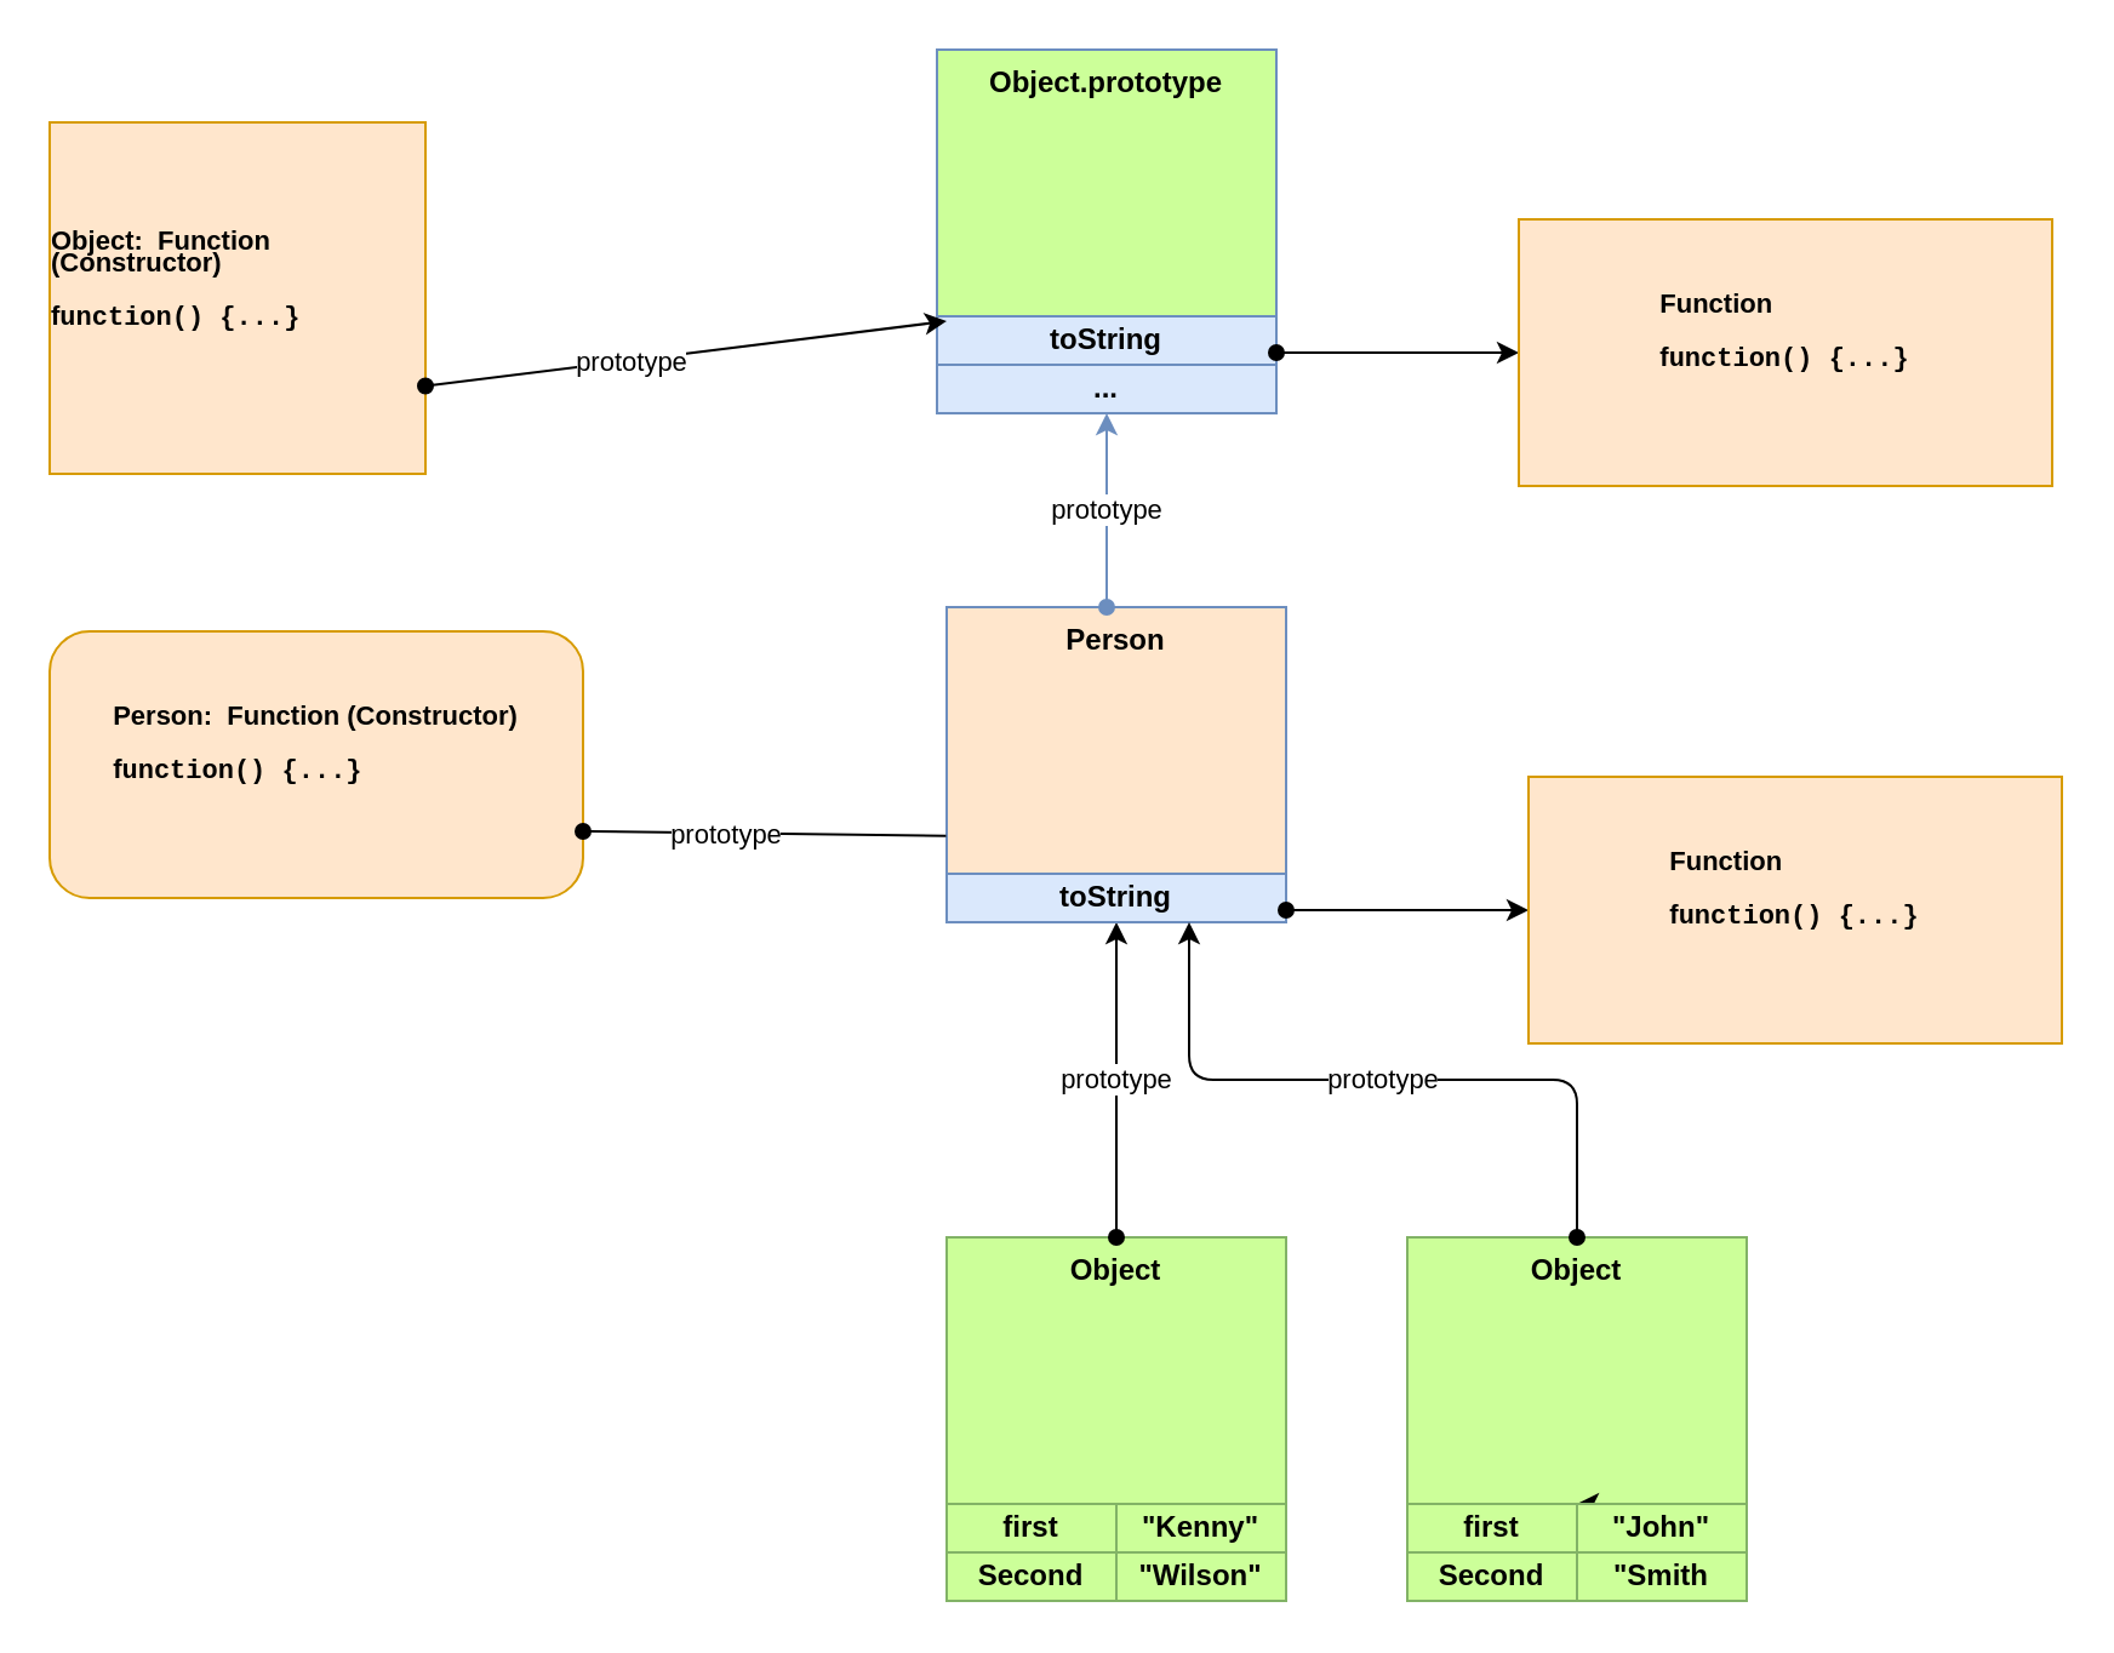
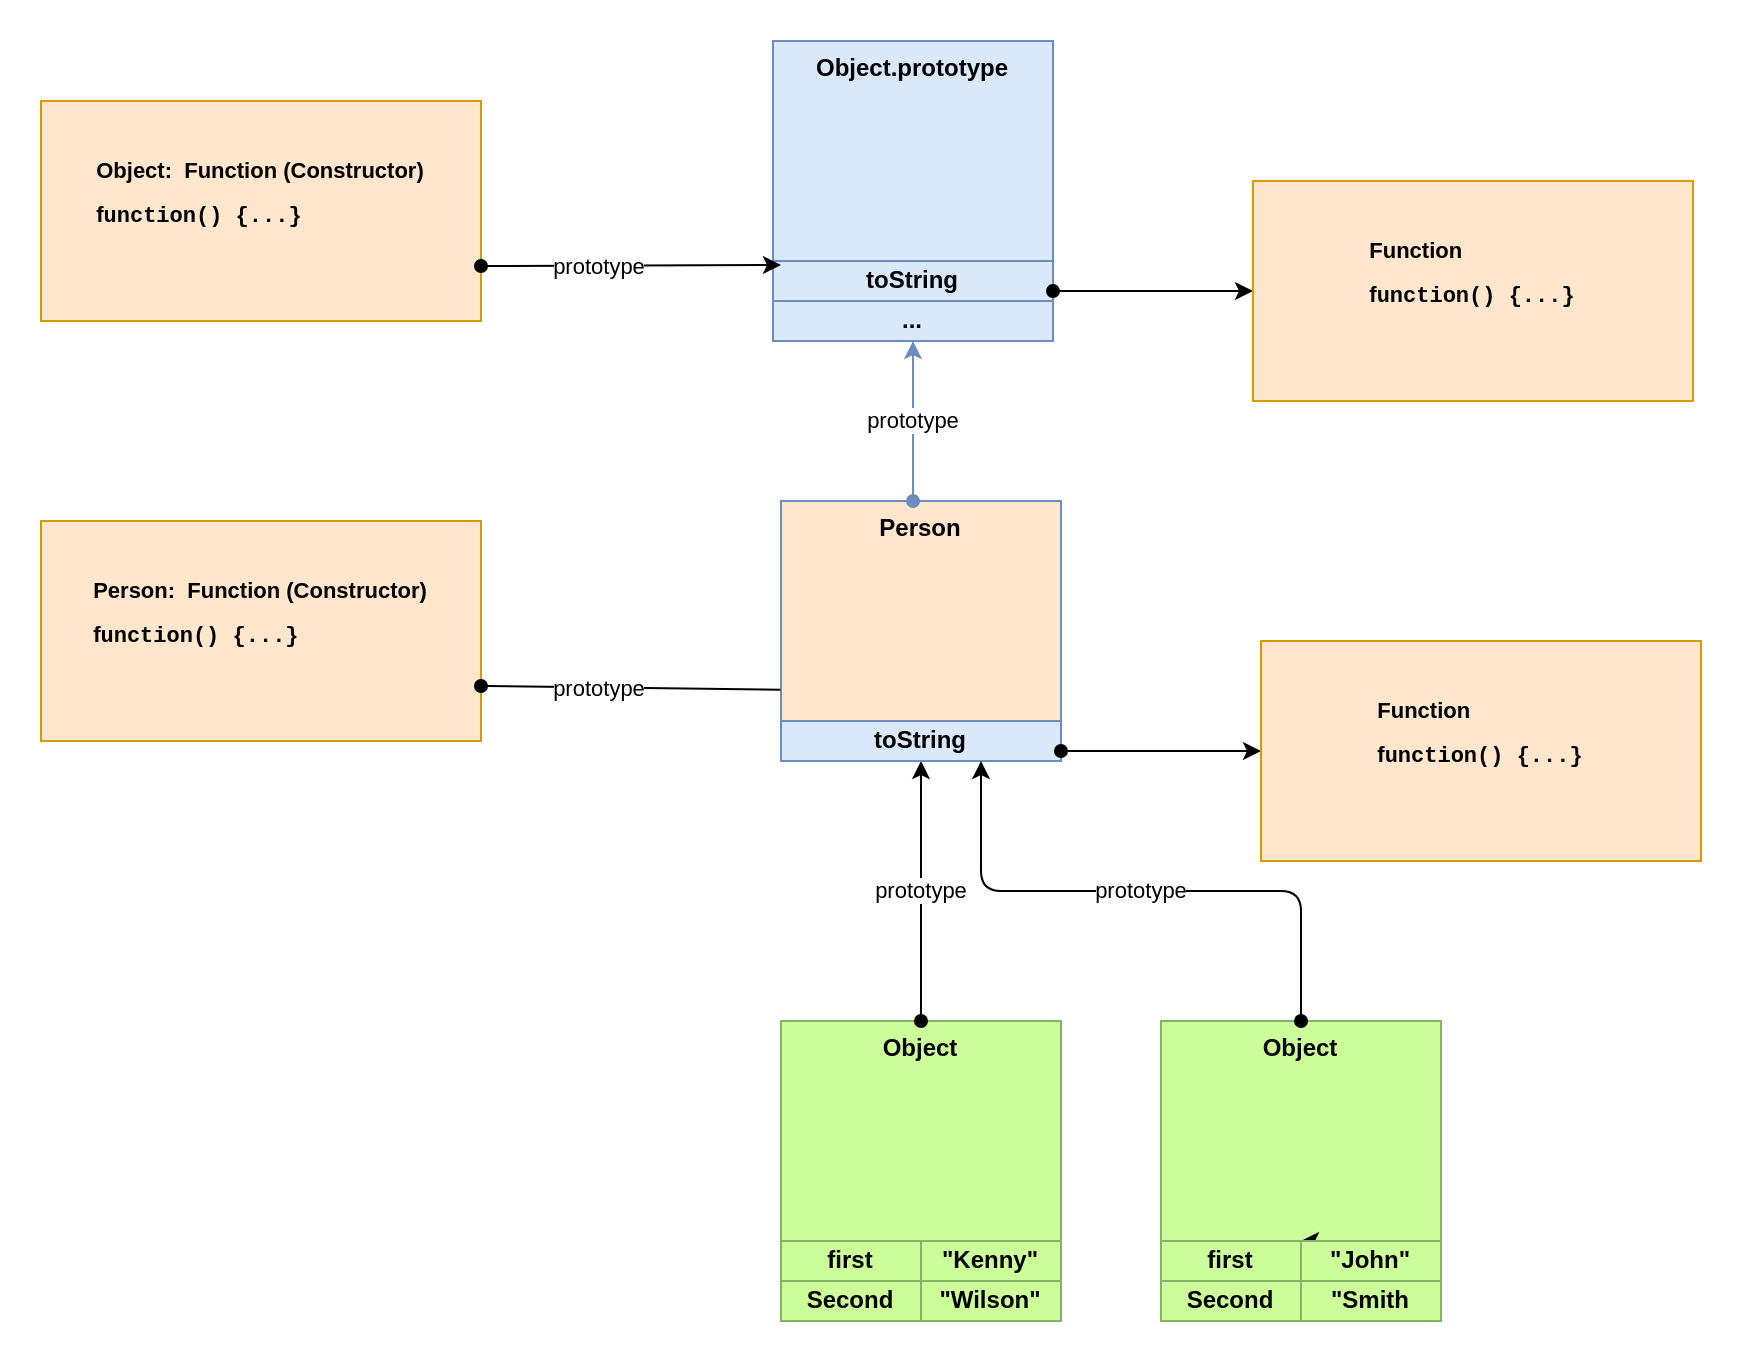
  <mxCell id="0" />
  <mxCell id="1" parent="0" />
  <mxCell id="2" value="Object&lt;div style=&quot;text-align: justify&quot;&gt;&lt;/div&gt;" style="rounded=0;whiteSpace=wrap;html=1;strokeColor=#82b366;fillColor=#CCFF99;fontStyle=1;verticalAlign=top;" parent="1" vertex="1"><mxGeometry x="390" y="510" width="140" height="110" as="geometry" /></mxCell>
  <mxCell id="3" value="toString" style="rounded=0;whiteSpace=wrap;html=1;strokeColor=#6c8ebf;fillColor=#dae8fc;fontStyle=1" parent="1" vertex="1"><mxGeometry x="386" y="130" width="140" height="20" as="geometry" /></mxCell>
- <mxCell id="4" value="Object.prototype&lt;div style=&quot;text-align: justify&quot;&gt;&lt;/div&gt;" style="rounded=0;whiteSpace=wrap;html=1;strokeColor=#6c8ebf;fillColor=#ccff99;fontStyle=1;verticalAlign=top;" parent="1" vertex="1"><mxGeometry x="386" y="20" width="140" height="110" as="geometry" /></mxCell>
+ <mxCell id="4" value="Object.prototype&lt;div style=&quot;text-align: justify&quot;&gt;&lt;/div&gt;" style="rounded=0;whiteSpace=wrap;html=1;strokeColor=#6c8ebf;fillColor=#dae8fc;fontStyle=1;verticalAlign=top;" parent="1" vertex="1"><mxGeometry x="386" y="20" width="140" height="110" as="geometry" /></mxCell>
  <mxCell id="5" value="" style="endArrow=classic;html=1;endFill=1;startArrow=oval;startFill=1;exitX=1;exitY=0.75;exitDx=0;exitDy=0;entryX=0;entryY=0.5;entryDx=0;entryDy=0;" parent="1" source="3" target="6" edge="1"><mxGeometry width="50" height="50" relative="1" as="geometry"><mxPoint x="596" y="0" as="sourcePoint" /><mxPoint x="646" y="-50" as="targetPoint" /></mxGeometry></mxCell>
  <mxCell id="6" value="&lt;p class=&quot;SourceCodeCxSpFirst&quot; style=&quot;text-align: left ; font-size: 11px ; line-height: 80%&quot;&gt;&lt;font style=&quot;font-size: 11px&quot;&gt;Function&lt;/font&gt;&lt;/p&gt;&lt;p class=&quot;SourceCodeCxSpFirst&quot; style=&quot;text-align: left ; font-size: 11px&quot;&gt;&lt;font style=&quot;font-size: 11px&quot;&gt;f&lt;font face=&quot;Courier New&quot;&gt;unction()&amp;nbsp;{...}&lt;/font&gt;&lt;/font&gt;&lt;/p&gt;&lt;br&gt;&lt;div style=&quot;text-align: justify&quot;&gt;&lt;/div&gt;" style="rounded=0;whiteSpace=wrap;html=1;strokeColor=#d79b00;fillColor=#ffe6cc;fontStyle=1" parent="1" vertex="1"><mxGeometry x="626" y="90" width="220" height="110" as="geometry" /></mxCell>
  <mxCell id="7" value="..." style="rounded=0;whiteSpace=wrap;html=1;strokeColor=#6c8ebf;fillColor=#dae8fc;fontStyle=1" parent="1" vertex="1"><mxGeometry x="386" y="150" width="140" height="20" as="geometry" /></mxCell>
  <mxCell id="8" value="prototype" style="endArrow=classic;html=1;endFill=1;startArrow=oval;startFill=1;exitX=0.5;exitY=0;exitDx=0;exitDy=0;entryX=0.5;entryY=1;entryDx=0;entryDy=0;" parent="1" source="2" target="9" edge="1"><mxGeometry width="50" height="50" relative="1" as="geometry"><mxPoint x="536" y="355" as="sourcePoint" /><mxPoint x="460" y="400" as="targetPoint" /></mxGeometry></mxCell>
  <mxCell id="9" value="toString" style="rounded=0;whiteSpace=wrap;html=1;strokeColor=#6c8ebf;fillColor=#dae8fc;fontStyle=1" parent="1" vertex="1"><mxGeometry x="390" y="360" width="140" height="20" as="geometry" /></mxCell>
  <mxCell id="10" value="Person&lt;div style=&quot;text-align: justify&quot;&gt;&lt;/div&gt;" style="rounded=0;whiteSpace=wrap;html=1;strokeColor=#6c8ebf;fillColor=#ffe6cc;fontStyle=1;verticalAlign=top;" parent="1" vertex="1"><mxGeometry x="390" y="250" width="140" height="110" as="geometry" /></mxCell>
  <mxCell id="11" value="" style="endArrow=classic;html=1;endFill=1;startArrow=oval;startFill=1;exitX=1;exitY=0.75;exitDx=0;exitDy=0;entryX=0;entryY=0.5;entryDx=0;entryDy=0;" parent="1" source="9" target="12" edge="1"><mxGeometry width="50" height="50" relative="1" as="geometry"><mxPoint x="600" y="230" as="sourcePoint" /><mxPoint x="650" y="180" as="targetPoint" /></mxGeometry></mxCell>
  <mxCell id="12" value="&lt;p class=&quot;SourceCodeCxSpFirst&quot; style=&quot;text-align: left ; font-size: 11px ; line-height: 80%&quot;&gt;&lt;font style=&quot;font-size: 11px&quot;&gt;Function&lt;/font&gt;&lt;/p&gt;&lt;p class=&quot;SourceCodeCxSpFirst&quot; style=&quot;text-align: left ; font-size: 11px&quot;&gt;&lt;font style=&quot;font-size: 11px&quot;&gt;f&lt;font face=&quot;Courier New&quot;&gt;unction()&amp;nbsp;{...}&lt;/font&gt;&lt;/font&gt;&lt;/p&gt;&lt;br&gt;&lt;div style=&quot;text-align: justify&quot;&gt;&lt;/div&gt;" style="rounded=0;whiteSpace=wrap;html=1;strokeColor=#d79b00;fillColor=#ffe6cc;fontStyle=1" parent="1" vertex="1"><mxGeometry x="630" y="320" width="220" height="110" as="geometry" /></mxCell>
  <mxCell id="13" value="prototype" style="endArrow=classic;html=1;endFill=1;startArrow=oval;startFill=1;fillColor=#dae8fc;strokeColor=#6c8ebf;" parent="1" edge="1"><mxGeometry width="50" height="50" relative="1" as="geometry"><mxPoint x="456" y="250" as="sourcePoint" /><mxPoint x="456" y="170" as="targetPoint" /></mxGeometry></mxCell>
  <mxCell id="14" value="Object&lt;div style=&quot;text-align: justify&quot;&gt;&lt;/div&gt;" style="rounded=0;whiteSpace=wrap;html=1;strokeColor=#82b366;fillColor=#CCFF99;fontStyle=1;verticalAlign=top;" parent="1" vertex="1"><mxGeometry x="580" y="510" width="140" height="110" as="geometry" /></mxCell>
  <mxCell id="15" value="prototype" style="endArrow=classic;html=1;endFill=1;startArrow=oval;startFill=1;exitX=0.5;exitY=0;exitDx=0;exitDy=0;edgeStyle=orthogonalEdgeStyle;" parent="1" source="14" target="9" edge="1"><mxGeometry width="50" height="50" relative="1" as="geometry"><mxPoint x="470" y="520" as="sourcePoint" /><mxPoint x="503.96" y="400.66" as="targetPoint" /><Array as="points"><mxPoint x="650" y="445" /><mxPoint x="490" y="445" /></Array></mxGeometry></mxCell>
  <mxCell id="16" value="&quot;Wilson&quot;" style="rounded=0;whiteSpace=wrap;html=1;strokeColor=#82b366;fillColor=#CCFF99;fontStyle=1" parent="1" vertex="1"><mxGeometry x="460" y="640" width="70" height="20" as="geometry" /></mxCell>
  <mxCell id="17" value="Second" style="rounded=0;whiteSpace=wrap;html=1;strokeColor=#82b366;fillColor=#CCFF99;fontStyle=1" parent="1" vertex="1"><mxGeometry x="390" y="640" width="70" height="20" as="geometry" /></mxCell>
  <mxCell id="18" value="&quot;Kenny&quot;" style="rounded=0;whiteSpace=wrap;html=1;strokeColor=#82b366;fillColor=#CCFF99;fontStyle=1" parent="1" vertex="1"><mxGeometry x="460" y="620" width="70" height="20" as="geometry" /></mxCell>
  <mxCell id="19" value="first" style="rounded=0;whiteSpace=wrap;html=1;strokeColor=#82b366;fillColor=#CCFF99;fontStyle=1" parent="1" vertex="1"><mxGeometry x="390" y="620" width="70" height="20" as="geometry" /></mxCell>
  <mxCell id="20" value="" style="edgeStyle=orthogonalEdgeStyle;rounded=0;orthogonalLoop=1;jettySize=auto;html=1;" parent="1" source="21" target="14" edge="1"><mxGeometry relative="1" as="geometry" /></mxCell>
  <mxCell id="21" value="&quot;Smith" style="rounded=0;whiteSpace=wrap;html=1;strokeColor=#82b366;fillColor=#CCFF99;fontStyle=1" parent="1" vertex="1"><mxGeometry x="650" y="640" width="70" height="20" as="geometry" /></mxCell>
  <mxCell id="22" value="Second" style="rounded=0;whiteSpace=wrap;html=1;strokeColor=#82b366;fillColor=#CCFF99;fontStyle=1" parent="1" vertex="1"><mxGeometry x="580" y="640" width="70" height="20" as="geometry" /></mxCell>
  <mxCell id="23" value="&quot;John&quot;" style="rounded=0;whiteSpace=wrap;html=1;strokeColor=#82b366;fillColor=#CCFF99;fontStyle=1" parent="1" vertex="1"><mxGeometry x="650" y="620" width="70" height="20" as="geometry" /></mxCell>
  <mxCell id="24" value="first" style="rounded=0;whiteSpace=wrap;html=1;strokeColor=#82b366;fillColor=#CCFF99;fontStyle=1" parent="1" vertex="1"><mxGeometry x="580" y="620" width="70" height="20" as="geometry" /></mxCell>
- <mxCell id="25" value="&lt;p class=&quot;SourceCodeCxSpFirst&quot; style=&quot;text-align: left ; font-size: 11px ; line-height: 80%&quot;&gt;&lt;font style=&quot;font-size: 11px&quot;&gt;Person:&amp;nbsp; Function (Constructor)&lt;/font&gt;&lt;/p&gt;&lt;p class=&quot;SourceCodeCxSpFirst&quot; style=&quot;text-align: left ; font-size: 11px&quot;&gt;&lt;font style=&quot;font-size: 11px&quot;&gt;f&lt;font face=&quot;Courier New&quot;&gt;unction()&amp;nbsp;{...}&lt;/font&gt;&lt;/font&gt;&lt;/p&gt;&lt;br&gt;&lt;div style=&quot;text-align: justify&quot;&gt;&lt;/div&gt;" style="whiteSpace=wrap;html=1;strokeColor=#d79b00;fillColor=#ffe6cc;fontStyle=1;rounded=1;" parent="1" vertex="1"><mxGeometry x="20" y="260" width="220" height="110" as="geometry" /></mxCell>
+ <mxCell id="25" value="&lt;p class=&quot;SourceCodeCxSpFirst&quot; style=&quot;text-align: left ; font-size: 11px ; line-height: 80%&quot;&gt;&lt;font style=&quot;font-size: 11px&quot;&gt;Person:&amp;nbsp; Function (Constructor)&lt;/font&gt;&lt;/p&gt;&lt;p class=&quot;SourceCodeCxSpFirst&quot; style=&quot;text-align: left ; font-size: 11px&quot;&gt;&lt;font style=&quot;font-size: 11px&quot;&gt;f&lt;font face=&quot;Courier New&quot;&gt;unction()&amp;nbsp;{...}&lt;/font&gt;&lt;/font&gt;&lt;/p&gt;&lt;br&gt;&lt;div style=&quot;text-align: justify&quot;&gt;&lt;/div&gt;" style="rounded=0;whiteSpace=wrap;html=1;strokeColor=#d79b00;fillColor=#ffe6cc;fontStyle=1" parent="1" vertex="1"><mxGeometry x="20" y="260" width="220" height="110" as="geometry" /></mxCell>
  <mxCell id="26" value="" style="endArrow=none;html=1;endFill=1;startArrow=oval;startFill=1;exitX=1;exitY=0.75;exitDx=0;exitDy=0;entryX=-0.002;entryY=0.858;entryDx=0;entryDy=0;entryPerimeter=0;" parent="1" source="25" target="10" edge="1"><mxGeometry width="50" height="50" relative="1" as="geometry"><mxPoint x="250" y="350" as="sourcePoint" /><mxPoint x="350" y="350" as="targetPoint" /></mxGeometry></mxCell>
  <mxCell id="27" value="prototype" style="edgeLabel;html=1;align=center;verticalAlign=middle;resizable=0;points=[];" parent="26" vertex="1" connectable="0"><mxGeometry x="-0.212" relative="1" as="geometry"><mxPoint as="offset" /></mxGeometry></mxCell>
- <mxCell id="28" value="&lt;p class=&quot;SourceCodeCxSpFirst&quot; style=&quot;text-align: left ; font-size: 11px ; line-height: 80%&quot;&gt;&lt;font style=&quot;font-size: 11px&quot;&gt;Object:&amp;nbsp; Function (Constructor)&lt;/font&gt;&lt;/p&gt;&lt;p class=&quot;SourceCodeCxSpFirst&quot; style=&quot;text-align: left ; font-size: 11px&quot;&gt;&lt;font style=&quot;font-size: 11px&quot;&gt;f&lt;font face=&quot;Courier New&quot;&gt;unction()&amp;nbsp;{...}&lt;/font&gt;&lt;/font&gt;&lt;/p&gt;&lt;br&gt;&lt;div style=&quot;text-align: justify&quot;&gt;&lt;/div&gt;" style="rounded=0;whiteSpace=wrap;html=1;strokeColor=#d79b00;fillColor=#ffe6cc;fontStyle=1" parent="1" vertex="1"><mxGeometry x="20" y="50" width="155" height="145" as="geometry" /></mxCell>
+ <mxCell id="28" value="&lt;p class=&quot;SourceCodeCxSpFirst&quot; style=&quot;text-align: left ; font-size: 11px ; line-height: 80%&quot;&gt;&lt;font style=&quot;font-size: 11px&quot;&gt;Object:&amp;nbsp; Function (Constructor)&lt;/font&gt;&lt;/p&gt;&lt;p class=&quot;SourceCodeCxSpFirst&quot; style=&quot;text-align: left ; font-size: 11px&quot;&gt;&lt;font style=&quot;font-size: 11px&quot;&gt;f&lt;font face=&quot;Courier New&quot;&gt;unction()&amp;nbsp;{...}&lt;/font&gt;&lt;/font&gt;&lt;/p&gt;&lt;br&gt;&lt;div style=&quot;text-align: justify&quot;&gt;&lt;/div&gt;" style="rounded=0;whiteSpace=wrap;html=1;strokeColor=#d79b00;fillColor=#ffe6cc;fontStyle=1" parent="1" vertex="1"><mxGeometry x="20" y="50" width="220" height="110" as="geometry" /></mxCell>
  <mxCell id="29" value="" style="endArrow=classic;html=1;endFill=1;startArrow=oval;startFill=1;exitX=1;exitY=0.75;exitDx=0;exitDy=0;" parent="1" source="28" edge="1"><mxGeometry width="50" height="50" relative="1" as="geometry"><mxPoint x="250" y="130" as="sourcePoint" /><mxPoint x="390" y="132" as="targetPoint" /></mxGeometry></mxCell>
  <mxCell id="30" value="prototype" style="edgeLabel;html=1;align=center;verticalAlign=middle;resizable=0;points=[];" parent="29" vertex="1" connectable="0"><mxGeometry x="-0.212" relative="1" as="geometry"><mxPoint as="offset" /></mxGeometry></mxCell>
